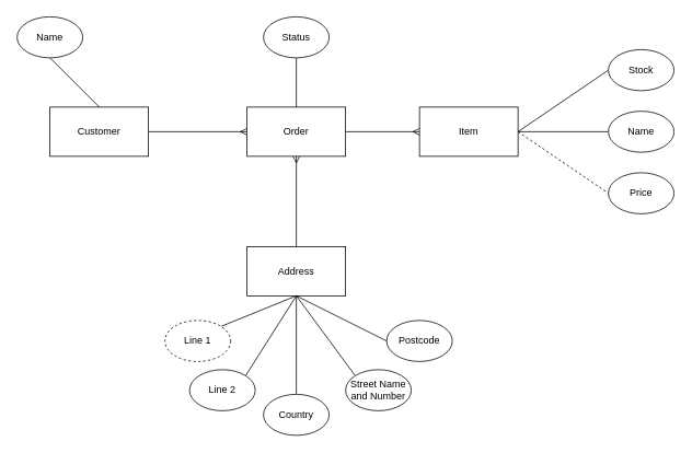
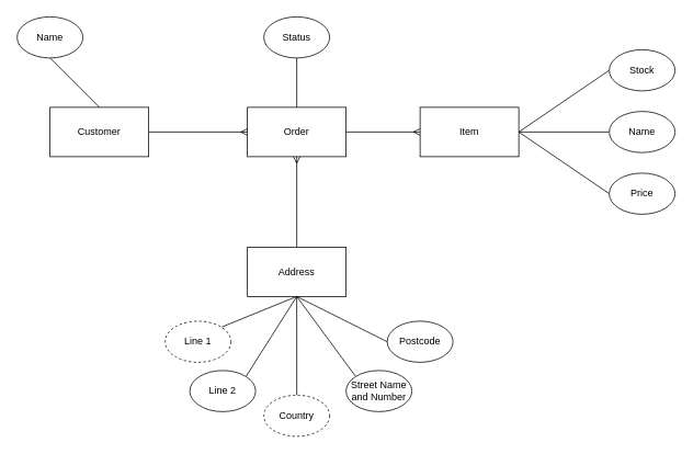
  <mxCell id="0" />
  <mxCell id="1" parent="0" />
  <mxCell id="2" style="edgeStyle=orthogonalEdgeStyle;rounded=0;orthogonalLoop=1;jettySize=auto;html=1;exitX=1;exitY=0.5;exitDx=0;exitDy=0;entryX=0;entryY=0.5;entryDx=0;entryDy=0;endArrow=ERmany;endFill=0;" edge="1" parent="1" source="3" target="5"><mxGeometry relative="1" as="geometry" /></mxCell>
  <mxCell id="3" value="Customer" style="rounded=0;whiteSpace=wrap;html=1;" vertex="1" parent="1"><mxGeometry x="60" y="130" width="120" height="60" as="geometry" /></mxCell>
  <mxCell id="4" style="edgeStyle=orthogonalEdgeStyle;rounded=0;orthogonalLoop=1;jettySize=auto;html=1;exitX=1;exitY=0.5;exitDx=0;exitDy=0;entryX=0;entryY=0.5;entryDx=0;entryDy=0;endArrow=ERmany;endFill=0;" edge="1" parent="1" source="5" target="11"><mxGeometry relative="1" as="geometry" /></mxCell>
  <mxCell id="5" value="Order" style="rounded=0;whiteSpace=wrap;html=1;" vertex="1" parent="1"><mxGeometry x="300" y="130" width="120" height="60" as="geometry" /></mxCell>
  <mxCell id="6" style="edgeStyle=orthogonalEdgeStyle;rounded=0;orthogonalLoop=1;jettySize=auto;html=1;exitX=0.5;exitY=0;exitDx=0;exitDy=0;entryX=0.5;entryY=1;entryDx=0;entryDy=0;endArrow=ERmany;endFill=0;" edge="1" parent="1" source="7" target="5"><mxGeometry relative="1" as="geometry" /></mxCell>
  <mxCell id="7" value="Address" style="rounded=0;whiteSpace=wrap;html=1;" vertex="1" parent="1"><mxGeometry x="300" y="300" width="120" height="60" as="geometry" /></mxCell>
  <mxCell id="8" style="rounded=0;orthogonalLoop=1;jettySize=auto;html=1;exitX=1;exitY=0.5;exitDx=0;exitDy=0;entryX=0;entryY=0.5;entryDx=0;entryDy=0;endArrow=none;endFill=0;" edge="1" parent="1" source="11" target="12"><mxGeometry relative="1" as="geometry" /></mxCell>
  <mxCell id="9" style="edgeStyle=none;rounded=0;orthogonalLoop=1;jettySize=auto;html=1;exitX=1;exitY=0.5;exitDx=0;exitDy=0;entryX=0;entryY=0.5;entryDx=0;entryDy=0;endArrow=none;endFill=0;" edge="1" parent="1" source="11" target="13"><mxGeometry relative="1" as="geometry" /></mxCell>
- <mxCell id="10" style="edgeStyle=none;rounded=0;orthogonalLoop=1;jettySize=auto;html=1;exitX=1;exitY=0.5;exitDx=0;exitDy=0;entryX=0;entryY=0.5;entryDx=0;entryDy=0;endArrow=none;endFill=0;dashed=1;" edge="1" parent="1" source="11" target="14"><mxGeometry relative="1" as="geometry" /></mxCell>
+ <mxCell id="10" style="edgeStyle=none;rounded=0;orthogonalLoop=1;jettySize=auto;html=1;exitX=1;exitY=0.5;exitDx=0;exitDy=0;entryX=0;entryY=0.5;entryDx=0;entryDy=0;endArrow=none;endFill=0;" edge="1" parent="1" source="11" target="14"><mxGeometry relative="1" as="geometry" /></mxCell>
  <mxCell id="11" value="Item" style="rounded=0;whiteSpace=wrap;html=1;" vertex="1" parent="1"><mxGeometry x="510" y="130" width="120" height="60" as="geometry" /></mxCell>
  <mxCell id="12" value="Stock" style="ellipse;whiteSpace=wrap;html=1;" vertex="1" parent="1"><mxGeometry x="740" y="60" width="80" height="50" as="geometry" /></mxCell>
  <mxCell id="13" value="Name" style="ellipse;whiteSpace=wrap;html=1;" vertex="1" parent="1"><mxGeometry x="740" y="135" width="80" height="50" as="geometry" /></mxCell>
  <mxCell id="14" value="Price" style="ellipse;whiteSpace=wrap;html=1;" vertex="1" parent="1"><mxGeometry x="740" y="210" width="80" height="50" as="geometry" /></mxCell>
  <mxCell id="15" style="edgeStyle=none;rounded=0;orthogonalLoop=1;jettySize=auto;html=1;exitX=0.5;exitY=1;exitDx=0;exitDy=0;entryX=0.5;entryY=0;entryDx=0;entryDy=0;endArrow=none;endFill=0;" edge="1" parent="1" source="16" target="3"><mxGeometry relative="1" as="geometry" /></mxCell>
  <mxCell id="16" value="Name" style="ellipse;whiteSpace=wrap;html=1;" vertex="1" parent="1"><mxGeometry x="20" y="20" width="80" height="50" as="geometry" /></mxCell>
  <mxCell id="17" style="edgeStyle=none;rounded=0;orthogonalLoop=1;jettySize=auto;html=1;exitX=1;exitY=0;exitDx=0;exitDy=0;endArrow=none;endFill=0;" edge="1" parent="1" source="18"><mxGeometry relative="1" as="geometry"><mxPoint x="360" y="360" as="targetPoint" /></mxGeometry></mxCell>
  <mxCell id="18" value="Line 1" style="ellipse;whiteSpace=wrap;html=1;dashed=1;" vertex="1" parent="1"><mxGeometry x="200" y="390" width="80" height="50" as="geometry" /></mxCell>
  <mxCell id="19" style="edgeStyle=none;rounded=0;orthogonalLoop=1;jettySize=auto;html=1;exitX=1;exitY=0;exitDx=0;exitDy=0;entryX=0.5;entryY=1;entryDx=0;entryDy=0;endArrow=none;endFill=0;" edge="1" parent="1" source="20" target="7"><mxGeometry relative="1" as="geometry" /></mxCell>
  <mxCell id="20" value="Line 2" style="ellipse;whiteSpace=wrap;html=1;" vertex="1" parent="1"><mxGeometry x="230" y="450" width="80" height="50" as="geometry" /></mxCell>
  <mxCell id="21" style="edgeStyle=none;rounded=0;orthogonalLoop=1;jettySize=auto;html=1;exitX=0.5;exitY=0;exitDx=0;exitDy=0;endArrow=none;endFill=0;" edge="1" parent="1" source="22"><mxGeometry relative="1" as="geometry"><mxPoint x="360" y="360" as="targetPoint" /></mxGeometry></mxCell>
- <mxCell id="22" value="Country" style="ellipse;whiteSpace=wrap;html=1;" vertex="1" parent="1"><mxGeometry x="320" y="480" width="80" height="50" as="geometry" /></mxCell>
+ <mxCell id="22" value="Country" style="ellipse;whiteSpace=wrap;html=1;dashed=1;" vertex="1" parent="1"><mxGeometry x="320" y="480" width="80" height="50" as="geometry" /></mxCell>
  <mxCell id="23" style="edgeStyle=none;rounded=0;orthogonalLoop=1;jettySize=auto;html=1;exitX=0;exitY=0.5;exitDx=0;exitDy=0;entryX=0.5;entryY=1;entryDx=0;entryDy=0;endArrow=none;endFill=0;" edge="1" parent="1" source="24" target="7"><mxGeometry relative="1" as="geometry" /></mxCell>
  <mxCell id="24" value="Postcode" style="ellipse;whiteSpace=wrap;html=1;" vertex="1" parent="1"><mxGeometry x="470" y="390" width="80" height="50" as="geometry" /></mxCell>
  <mxCell id="25" style="edgeStyle=none;rounded=0;orthogonalLoop=1;jettySize=auto;html=1;exitX=0;exitY=0;exitDx=0;exitDy=0;endArrow=none;endFill=0;" edge="1" parent="1" source="26"><mxGeometry relative="1" as="geometry"><mxPoint x="360" y="360" as="targetPoint" /></mxGeometry></mxCell>
  <mxCell id="26" value="Street Name and Number" style="ellipse;whiteSpace=wrap;html=1;" vertex="1" parent="1"><mxGeometry x="420" y="450" width="80" height="50" as="geometry" /></mxCell>
  <mxCell id="27" style="edgeStyle=none;rounded=0;orthogonalLoop=1;jettySize=auto;html=1;exitX=0.5;exitY=1;exitDx=0;exitDy=0;entryX=0.5;entryY=0;entryDx=0;entryDy=0;endArrow=none;endFill=0;" edge="1" parent="1" source="28" target="5"><mxGeometry relative="1" as="geometry" /></mxCell>
  <mxCell id="28" value="Status" style="ellipse;whiteSpace=wrap;html=1;" vertex="1" parent="1"><mxGeometry x="320" y="20" width="80" height="50" as="geometry" /></mxCell>
